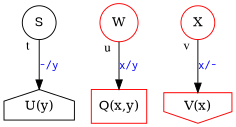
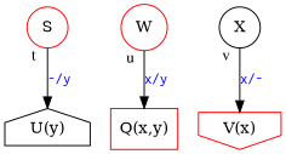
  digraph {
    node [color=red shape=circle]
    edge [fontcolor=blue fontname=Courier labelangle=300 labeldistance=1.4 labelfontcolor=black labelfontname=Times]
    n1 [color=black label="U(y)" shape=house]
-   S [color=""]
+   S
    W
    n4 [label="Q(x,y)" shape=rect]
    n5 [label="V(x)" shape=invhouse]
-   X
+   X [color=""]
    S -> n1 [label="-/y" taillabel=t]
    W -> n4 [label="x/y" taillabel=u]
    X -> n5 [label="x/-" taillabel=v]
  }
